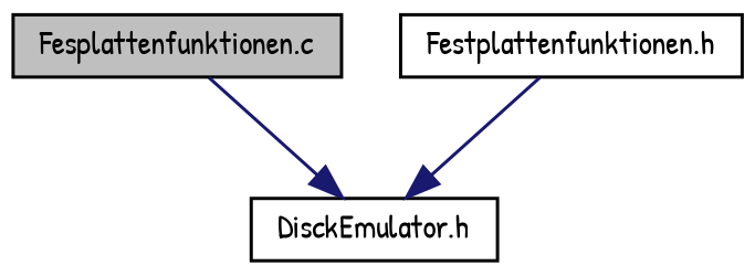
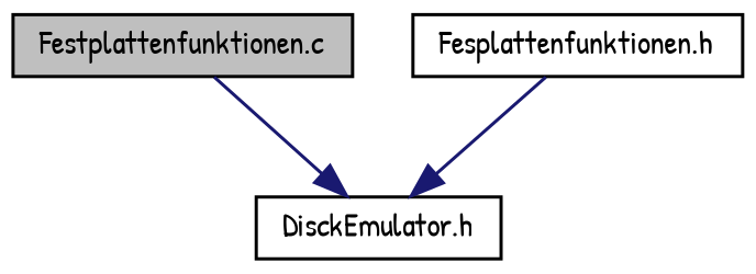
  digraph {
    fontname="Patrick Hand"
    node [color=black fillcolor=white fontname="Patrick Hand" fontsize=10 shape=record style=filled]
    edge [color=midnightblue fontname="Patrick Hand" fontsize=10 labelfontname=Helvetica labelfontsize=10 style=solid]
-   n1 [fillcolor=grey75 fontcolor=black height=0.2 label="Fesplattenfunktionen.c" width=0.4]
+   n1 [fillcolor=grey75 fontcolor=black height=0.2 label="Festplattenfunktionen.c" width=0.4]
    n2 [height=0.2 label="DisckEmulator.h" width=0.4]
-   n3 [height=0.2 label="Festplattenfunktionen.h" width=0.4]
+   n3 [height=0.2 label="Fesplattenfunktionen.h" width=0.4]
    n1 -> n2
    n3 -> n2
  }
